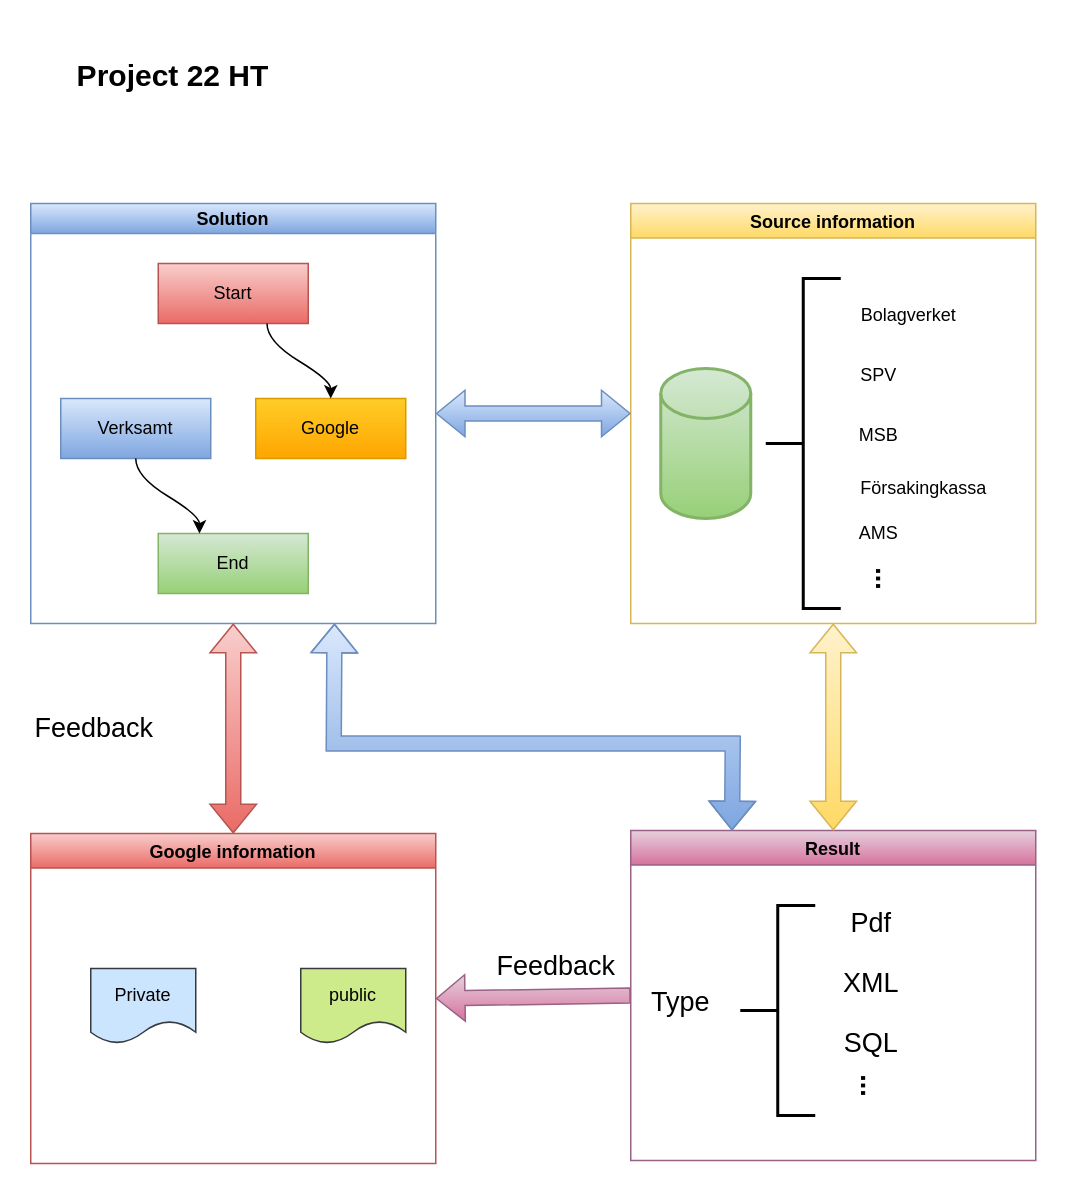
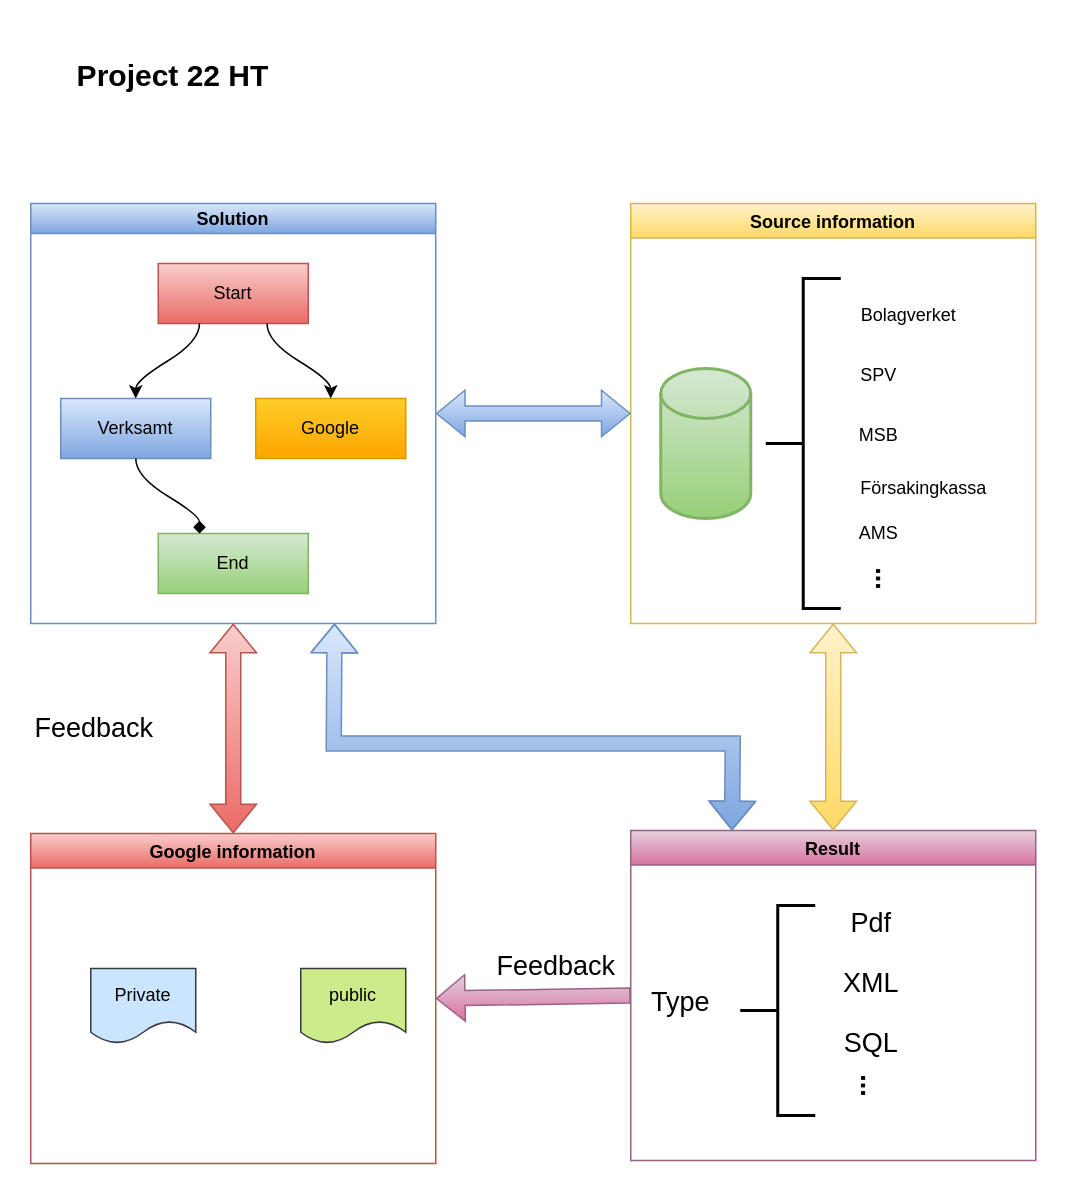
  <mxCell id="0" />
  <mxCell id="1" parent="0" />
  <mxCell id="2" value="Google information" style="swimlane;fillColor=#f8cecc;gradientColor=#ea6b66;strokeColor=#b85450;" vertex="1" parent="1"><mxGeometry x="20" y="555" width="270" height="220" as="geometry" /></mxCell>
  <mxCell id="3" value="Private" style="shape=document;whiteSpace=wrap;html=1;boundedLbl=1;fillColor=#cce5ff;strokeColor=#36393d;" vertex="1" parent="2"><mxGeometry x="40" y="90" width="70" height="50" as="geometry" /></mxCell>
  <mxCell id="4" value="public" style="shape=document;whiteSpace=wrap;html=1;boundedLbl=1;fillColor=#cdeb8b;strokeColor=#36393d;" vertex="1" parent="2"><mxGeometry x="180" y="90" width="70" height="50" as="geometry" /></mxCell>
  <mxCell id="5" value="Result" style="swimlane;fillColor=#e6d0de;gradientColor=#d5739d;strokeColor=#996185;" vertex="1" parent="1"><mxGeometry x="420" y="553" width="270" height="220" as="geometry" /></mxCell>
  <mxCell id="6" value="" style="strokeWidth=2;html=1;shape=mxgraph.flowchart.annotation_2;align=left;labelPosition=right;pointerEvents=1;" vertex="1" parent="5"><mxGeometry x="73" y="50" width="50" height="140" as="geometry" /></mxCell>
  <mxCell id="7" value="Type" style="text;html=1;align=center;verticalAlign=middle;resizable=0;points=[];autosize=1;strokeColor=none;fillColor=none;fontSize=18;" vertex="1" parent="5"><mxGeometry x="3" y="95" width="60" height="40" as="geometry" /></mxCell>
  <mxCell id="8" value="&lt;b&gt;&lt;font style=&quot;font-size: 18px;&quot;&gt;...&lt;/font&gt;&lt;/b&gt;" style="text;html=1;align=center;verticalAlign=middle;resizable=0;points=[];autosize=1;strokeColor=none;fillColor=none;rotation=90;" vertex="1" parent="5"><mxGeometry x="140" y="150" width="40" height="40" as="geometry" /></mxCell>
  <mxCell id="9" value="Source information" style="swimlane;fillColor=#fff2cc;gradientColor=#ffd966;strokeColor=#d6b656;" vertex="1" parent="1"><mxGeometry x="420" y="135" width="270" height="280" as="geometry"><mxRectangle x="60" y="30" width="140" height="30" as="alternateBounds" /></mxGeometry></mxCell>
  <mxCell id="10" value="" style="strokeWidth=2;html=1;shape=mxgraph.flowchart.database;whiteSpace=wrap;fillColor=#d5e8d4;gradientColor=#97d077;strokeColor=#82b366;" vertex="1" parent="9"><mxGeometry x="20" y="110" width="60" height="100" as="geometry" /></mxCell>
  <mxCell id="11" value="" style="strokeWidth=2;html=1;shape=mxgraph.flowchart.annotation_2;align=left;labelPosition=right;pointerEvents=1;" vertex="1" parent="9"><mxGeometry x="90" y="50" width="50" height="220" as="geometry" /></mxCell>
  <mxCell id="12" value="Bolagverket" style="text;html=1;align=center;verticalAlign=middle;resizable=0;points=[];autosize=1;strokeColor=none;fillColor=none;" vertex="1" parent="9"><mxGeometry x="140" y="60" width="90" height="30" as="geometry" /></mxCell>
  <mxCell id="13" value="Försakingkassa" style="text;html=1;align=center;verticalAlign=middle;resizable=0;points=[];autosize=1;strokeColor=none;fillColor=none;" vertex="1" parent="9"><mxGeometry x="140" y="175" width="110" height="30" as="geometry" /></mxCell>
  <mxCell id="14" value="AMS" style="text;html=1;align=center;verticalAlign=middle;resizable=0;points=[];autosize=1;strokeColor=none;fillColor=none;" vertex="1" parent="9"><mxGeometry x="140" y="205" width="50" height="30" as="geometry" /></mxCell>
  <mxCell id="15" value="MSB" style="text;html=1;align=center;verticalAlign=middle;resizable=0;points=[];autosize=1;strokeColor=none;fillColor=none;" vertex="1" parent="9"><mxGeometry x="140" y="140" width="50" height="30" as="geometry" /></mxCell>
  <mxCell id="16" value="SPV" style="text;html=1;align=center;verticalAlign=middle;resizable=0;points=[];autosize=1;strokeColor=none;fillColor=none;" vertex="1" parent="9"><mxGeometry x="140" y="100" width="50" height="30" as="geometry" /></mxCell>
  <mxCell id="17" value="&lt;b&gt;&lt;font style=&quot;font-size: 18px;&quot;&gt;...&lt;/font&gt;&lt;/b&gt;" style="text;html=1;align=center;verticalAlign=middle;resizable=0;points=[];autosize=1;strokeColor=none;fillColor=none;rotation=90;" vertex="1" parent="9"><mxGeometry x="150" y="230" width="40" height="40" as="geometry" /></mxCell>
  <mxCell id="18" value="Solution" style="swimlane;startSize=20;horizontal=1;childLayout=flowLayout;flowOrientation=north;resizable=0;interRankCellSpacing=50;containerType=tree;fillColor=#dae8fc;gradientColor=#7ea6e0;strokeColor=#6c8ebf;" vertex="1" parent="1"><mxGeometry x="20" y="135" width="270" height="280" as="geometry" /></mxCell>
  <mxCell id="19" value="Start" style="whiteSpace=wrap;html=1;fillColor=#f8cecc;gradientColor=#ea6b66;strokeColor=#b85450;" vertex="1" parent="18"><mxGeometry x="85" y="40" width="100" height="40" as="geometry" /></mxCell>
  <mxCell id="20" value="Verksamt" style="whiteSpace=wrap;html=1;fillColor=#dae8fc;gradientColor=#7ea6e0;strokeColor=#6c8ebf;" vertex="1" parent="18"><mxGeometry x="20" y="130" width="100" height="40" as="geometry" /></mxCell>
+ <mxCell id="21" value="" style="html=1;curved=1;rounded=0;noEdgeStyle=1;orthogonal=1;" edge="1" parent="18" source="19" target="20"><mxGeometry relative="1" as="geometry"><Array as="points"><mxPoint x="112.5" y="92" /><mxPoint x="70" y="118" /></Array></mxGeometry></mxCell>
  <mxCell id="22" value="Google" style="whiteSpace=wrap;html=1;fillColor=#ffcd28;gradientColor=#ffa500;strokeColor=#d79b00;" vertex="1" parent="18"><mxGeometry x="150" y="130" width="100" height="40" as="geometry" /></mxCell>
  <mxCell id="23" value="" style="html=1;curved=1;rounded=0;noEdgeStyle=1;orthogonal=1;" edge="1" parent="18" source="19" target="22"><mxGeometry relative="1" as="geometry"><Array as="points"><mxPoint x="157.5" y="92" /><mxPoint x="200" y="118" /></Array></mxGeometry></mxCell>
  <mxCell id="24" value="End" style="whiteSpace=wrap;html=1;fillColor=#d5e8d4;gradientColor=#97d077;strokeColor=#82b366;" vertex="1" parent="18"><mxGeometry x="85" y="220" width="100" height="40" as="geometry" /></mxCell>
- <mxCell id="25" value="" style="html=1;curved=1;rounded=0;noEdgeStyle=1;orthogonal=1;" edge="1" parent="18" source="20" target="24"><mxGeometry relative="1" as="geometry"><Array as="points"><mxPoint x="70" y="182" /><mxPoint x="112.5" y="208" /></Array></mxGeometry></mxCell>
+ <mxCell id="25" value="" style="html=1;curved=1;rounded=0;noEdgeStyle=1;orthogonal=1;endArrow=diamond;" edge="1" parent="18" source="20" target="24"><mxGeometry relative="1" as="geometry"><Array as="points"><mxPoint x="70" y="182" /><mxPoint x="112.5" y="208" /></Array></mxGeometry></mxCell>
  <mxCell id="26" value="" style="shape=flexArrow;endArrow=classic;startArrow=classic;html=1;rounded=0;fontSize=18;exitX=0.5;exitY=0;exitDx=0;exitDy=0;entryX=0.5;entryY=1;entryDx=0;entryDy=0;fillColor=#f8cecc;gradientColor=#ea6b66;strokeColor=#b85450;" edge="1" parent="1" source="2" target="18"><mxGeometry width="100" height="100" relative="1" as="geometry"><mxPoint x="300" y="675" as="sourcePoint" /><mxPoint x="400" y="575" as="targetPoint" /><Array as="points" /></mxGeometry></mxCell>
  <mxCell id="27" value="Feedback" style="edgeLabel;html=1;align=center;verticalAlign=middle;resizable=0;points=[];fontSize=18;" vertex="1" connectable="0" parent="26"><mxGeometry x="-0.137" y="1" relative="1" as="geometry"><mxPoint x="-93" y="-11" as="offset" /></mxGeometry></mxCell>
  <mxCell id="28" value="" style="shape=flexArrow;endArrow=classic;html=1;rounded=0;fontSize=18;entryX=1;entryY=0.5;entryDx=0;entryDy=0;exitX=0;exitY=0.5;exitDx=0;exitDy=0;fillColor=#e6d0de;gradientColor=#d5739d;strokeColor=#996185;" edge="1" parent="1" source="5" target="2"><mxGeometry width="50" height="50" relative="1" as="geometry"><mxPoint x="340" y="690" as="sourcePoint" /><mxPoint x="390" y="640" as="targetPoint" /></mxGeometry></mxCell>
  <mxCell id="29" value="Feedback" style="edgeLabel;html=1;align=center;verticalAlign=middle;resizable=0;points=[];fontSize=18;" vertex="1" connectable="0" parent="28"><mxGeometry x="-0.218" y="1" relative="1" as="geometry"><mxPoint y="-21" as="offset" /></mxGeometry></mxCell>
  <mxCell id="30" value="" style="shape=flexArrow;endArrow=classic;startArrow=classic;html=1;rounded=0;fontSize=18;entryX=0.5;entryY=1;entryDx=0;entryDy=0;exitX=0.5;exitY=0;exitDx=0;exitDy=0;fillColor=#fff2cc;gradientColor=#ffd966;strokeColor=#d6b656;" edge="1" parent="1" source="5" target="9"><mxGeometry width="100" height="100" relative="1" as="geometry"><mxPoint x="420" y="455" as="sourcePoint" /><mxPoint x="520" y="355" as="targetPoint" /><Array as="points" /></mxGeometry></mxCell>
  <mxCell id="31" value="Pdf" style="text;html=1;align=center;verticalAlign=middle;resizable=0;points=[];autosize=1;strokeColor=none;fillColor=none;fontSize=18;" vertex="1" parent="1"><mxGeometry x="555" y="595" width="50" height="40" as="geometry" /></mxCell>
  <mxCell id="32" value="XML" style="text;html=1;align=center;verticalAlign=middle;resizable=0;points=[];autosize=1;strokeColor=none;fillColor=none;fontSize=18;" vertex="1" parent="1"><mxGeometry x="550" y="635" width="60" height="40" as="geometry" /></mxCell>
  <mxCell id="33" value="SQL" style="text;html=1;align=center;verticalAlign=middle;resizable=0;points=[];autosize=1;strokeColor=none;fillColor=none;fontSize=18;" vertex="1" parent="1"><mxGeometry x="550" y="675" width="60" height="40" as="geometry" /></mxCell>
  <mxCell id="34" value="" style="shape=flexArrow;endArrow=classic;startArrow=classic;html=1;rounded=0;fontSize=18;entryX=0;entryY=0.5;entryDx=0;entryDy=0;exitX=1;exitY=0.5;exitDx=0;exitDy=0;fillColor=#dae8fc;gradientColor=#7ea6e0;strokeColor=#6c8ebf;" edge="1" parent="1" source="18" target="9"><mxGeometry width="100" height="100" relative="1" as="geometry"><mxPoint x="420" y="435" as="sourcePoint" /><mxPoint x="520" y="335" as="targetPoint" /></mxGeometry></mxCell>
  <mxCell id="35" value="" style="shape=flexArrow;endArrow=classic;startArrow=classic;html=1;rounded=0;fontSize=18;exitX=0.75;exitY=1;exitDx=0;exitDy=0;entryX=0.25;entryY=0;entryDx=0;entryDy=0;fillColor=#dae8fc;gradientColor=#7ea6e0;strokeColor=#6c8ebf;" edge="1" parent="1" source="18" target="5"><mxGeometry width="100" height="100" relative="1" as="geometry"><mxPoint x="420" y="435" as="sourcePoint" /><mxPoint x="520" y="335" as="targetPoint" /><Array as="points"><mxPoint x="222" y="495" /><mxPoint x="488" y="495" /></Array></mxGeometry></mxCell>
  <mxCell id="36" value="&lt;b&gt;&lt;font style=&quot;font-size: 20px;&quot;&gt;Project 22 HT&lt;/font&gt;&lt;/b&gt;" style="text;html=1;strokeColor=none;fillColor=none;align=center;verticalAlign=middle;whiteSpace=wrap;rounded=0;fontSize=18;" vertex="1" parent="1"><mxGeometry x="20" y="20" width="190" height="60" as="geometry" /></mxCell>
